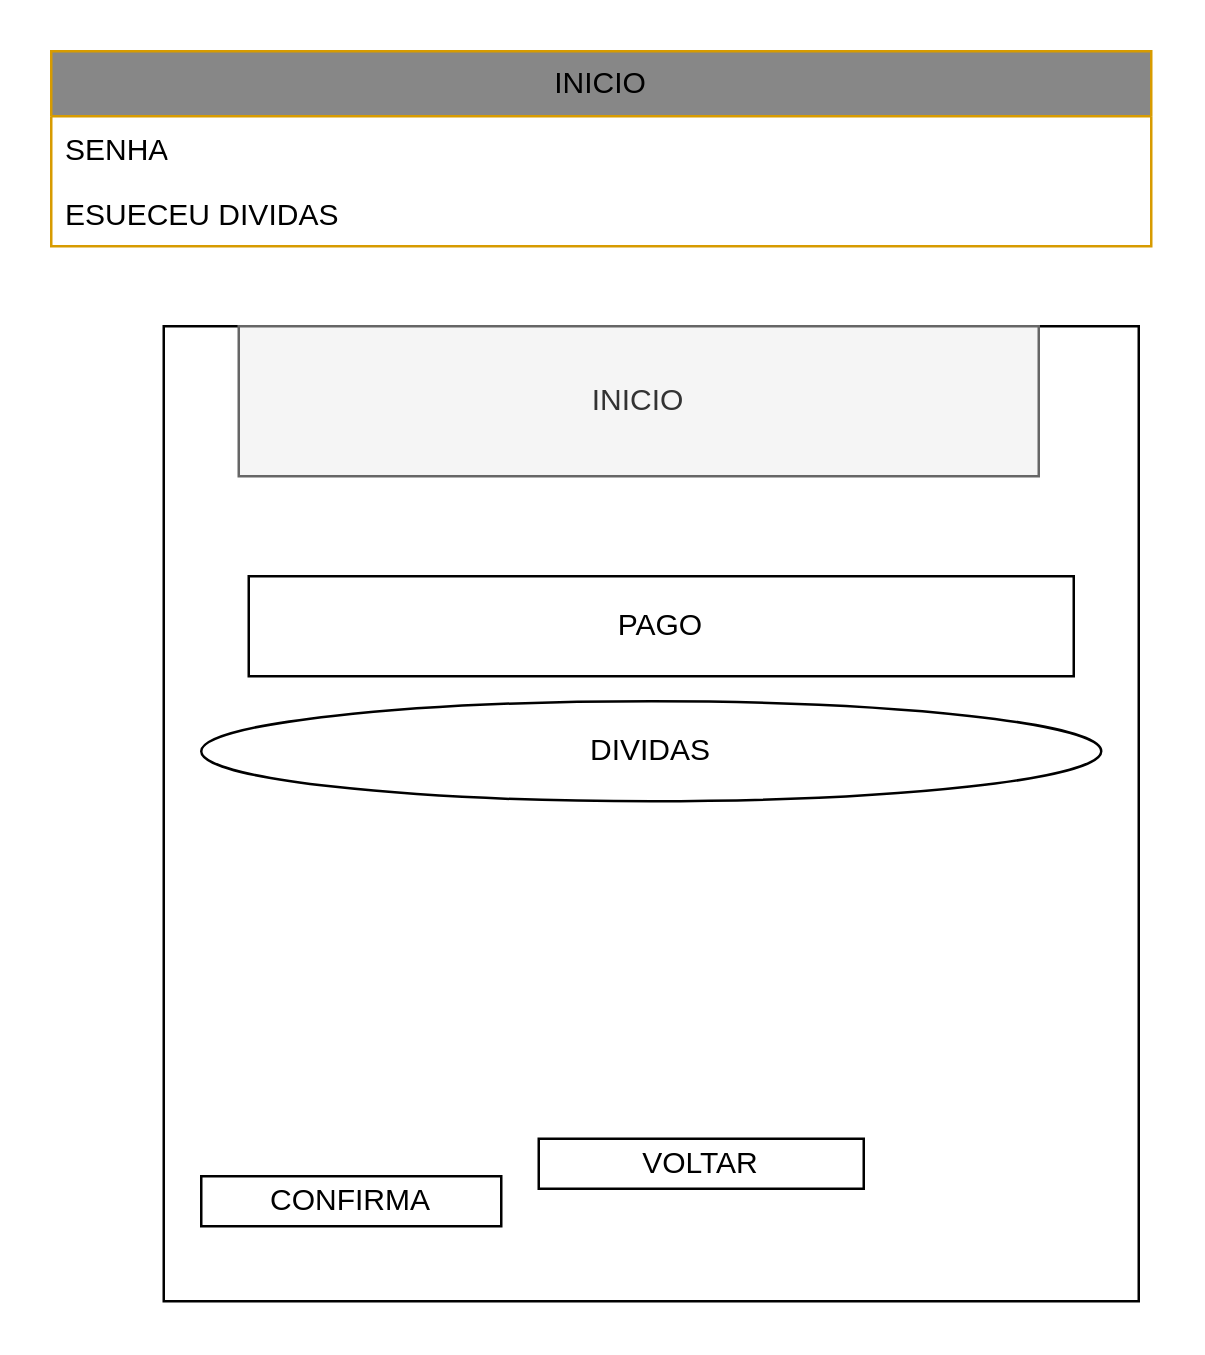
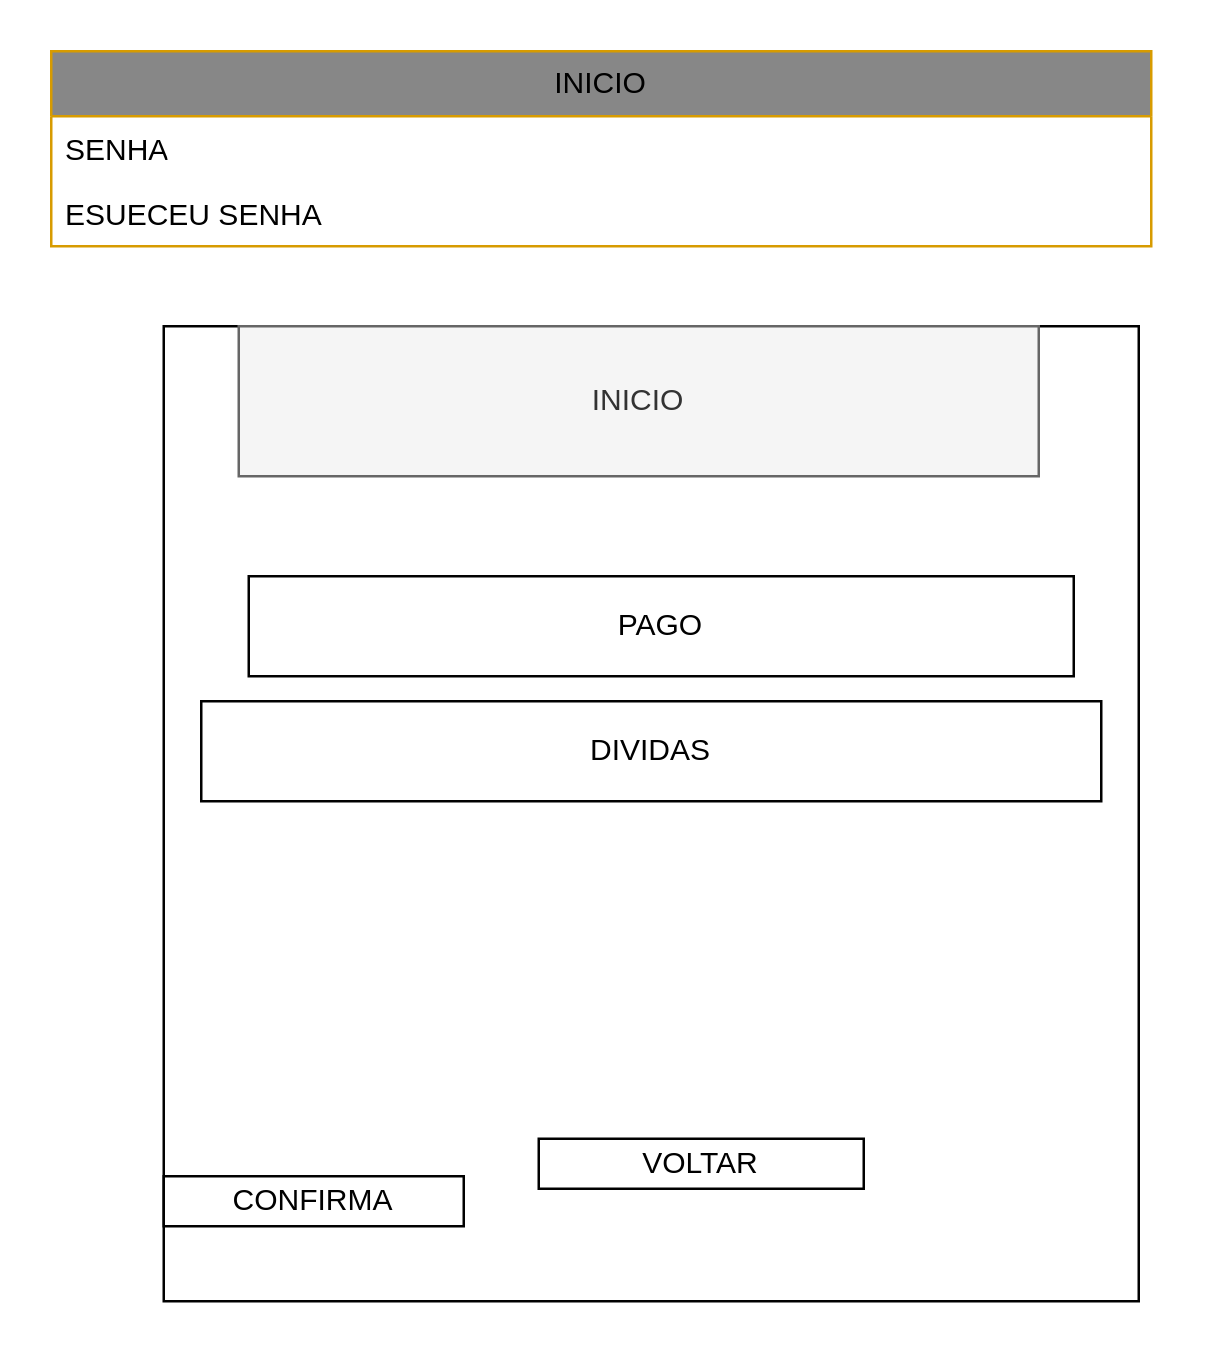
  <mxCell id="0" />
  <mxCell id="1" parent="0" />
  <mxCell id="2" value="INICIO" style="swimlane;fontStyle=0;childLayout=stackLayout;horizontal=1;startSize=26;fillColor=#878787;horizontalStack=0;resizeParent=1;resizeParentMax=0;resizeLast=0;collapsible=1;marginBottom=0;whiteSpace=wrap;html=1;strokeColor=#d79b00;" vertex="1" parent="1"><mxGeometry x="20" y="20" width="440" height="78" as="geometry"><mxRectangle x="170" y="150" width="80" height="30" as="alternateBounds" /></mxGeometry></mxCell>
  <mxCell id="3" value="SENHA" style="text;strokeColor=none;fillColor=none;align=left;verticalAlign=top;spacingLeft=4;spacingRight=4;overflow=hidden;rotatable=0;points=[[0,0.5],[1,0.5]];portConstraint=eastwest;whiteSpace=wrap;html=1;" vertex="1" parent="2"><mxGeometry y="26" width="440" height="26" as="geometry" /></mxCell>
- <mxCell id="4" value="ESUECEU DIVIDAS&amp;nbsp;" style="text;strokeColor=none;fillColor=none;align=left;verticalAlign=top;spacingLeft=4;spacingRight=4;overflow=hidden;rotatable=0;points=[[0,0.5],[1,0.5]];portConstraint=eastwest;whiteSpace=wrap;html=1;" vertex="1" parent="2"><mxGeometry y="52" width="440" height="26" as="geometry" /></mxCell>
+ <mxCell id="4" value="ESUECEU SENHA&amp;nbsp;" style="text;strokeColor=none;fillColor=none;align=left;verticalAlign=top;spacingLeft=4;spacingRight=4;overflow=hidden;rotatable=0;points=[[0,0.5],[1,0.5]];portConstraint=eastwest;whiteSpace=wrap;html=1;" vertex="1" parent="2"><mxGeometry y="52" width="440" height="26" as="geometry" /></mxCell>
  <mxCell id="5" value="" style="whiteSpace=wrap;html=1;aspect=fixed;" vertex="1" parent="1"><mxGeometry x="65" y="130" width="390" height="390" as="geometry" /></mxCell>
  <mxCell id="6" value="INICIO" style="rounded=0;whiteSpace=wrap;html=1;fillColor=#f5f5f5;fontColor=#333333;strokeColor=#666666;" vertex="1" parent="1"><mxGeometry x="95" y="130" width="320" height="60" as="geometry" /></mxCell>
  <mxCell id="7" value="VOLTAR" style="rounded=0;whiteSpace=wrap;html=1;" vertex="1" parent="1"><mxGeometry x="215" y="455" width="130" height="20" as="geometry" /></mxCell>
- <mxCell id="8" value="CONFIRMA" style="rounded=0;whiteSpace=wrap;html=1;" vertex="1" parent="1"><mxGeometry x="80" y="470" width="120" height="20" as="geometry" /></mxCell>
+ <mxCell id="8" value="CONFIRMA" style="rounded=0;whiteSpace=wrap;html=1;" vertex="1" parent="1"><mxGeometry x="65" y="470" width="120" height="20" as="geometry" /></mxCell>
  <mxCell id="9" value="PAGO" style="rounded=0;whiteSpace=wrap;html=1;" vertex="1" parent="1"><mxGeometry x="99" y="230" width="330" height="40" as="geometry" /></mxCell>
- <mxCell id="10" value="DIVIDAS" style="ellipse;whiteSpace=wrap;html=1;" vertex="1" parent="1"><mxGeometry x="80" y="280" width="360" height="40" as="geometry" /></mxCell>
+ <mxCell id="10" value="DIVIDAS" style="rounded=0;whiteSpace=wrap;html=1;" vertex="1" parent="1"><mxGeometry x="80" y="280" width="360" height="40" as="geometry" /></mxCell>
